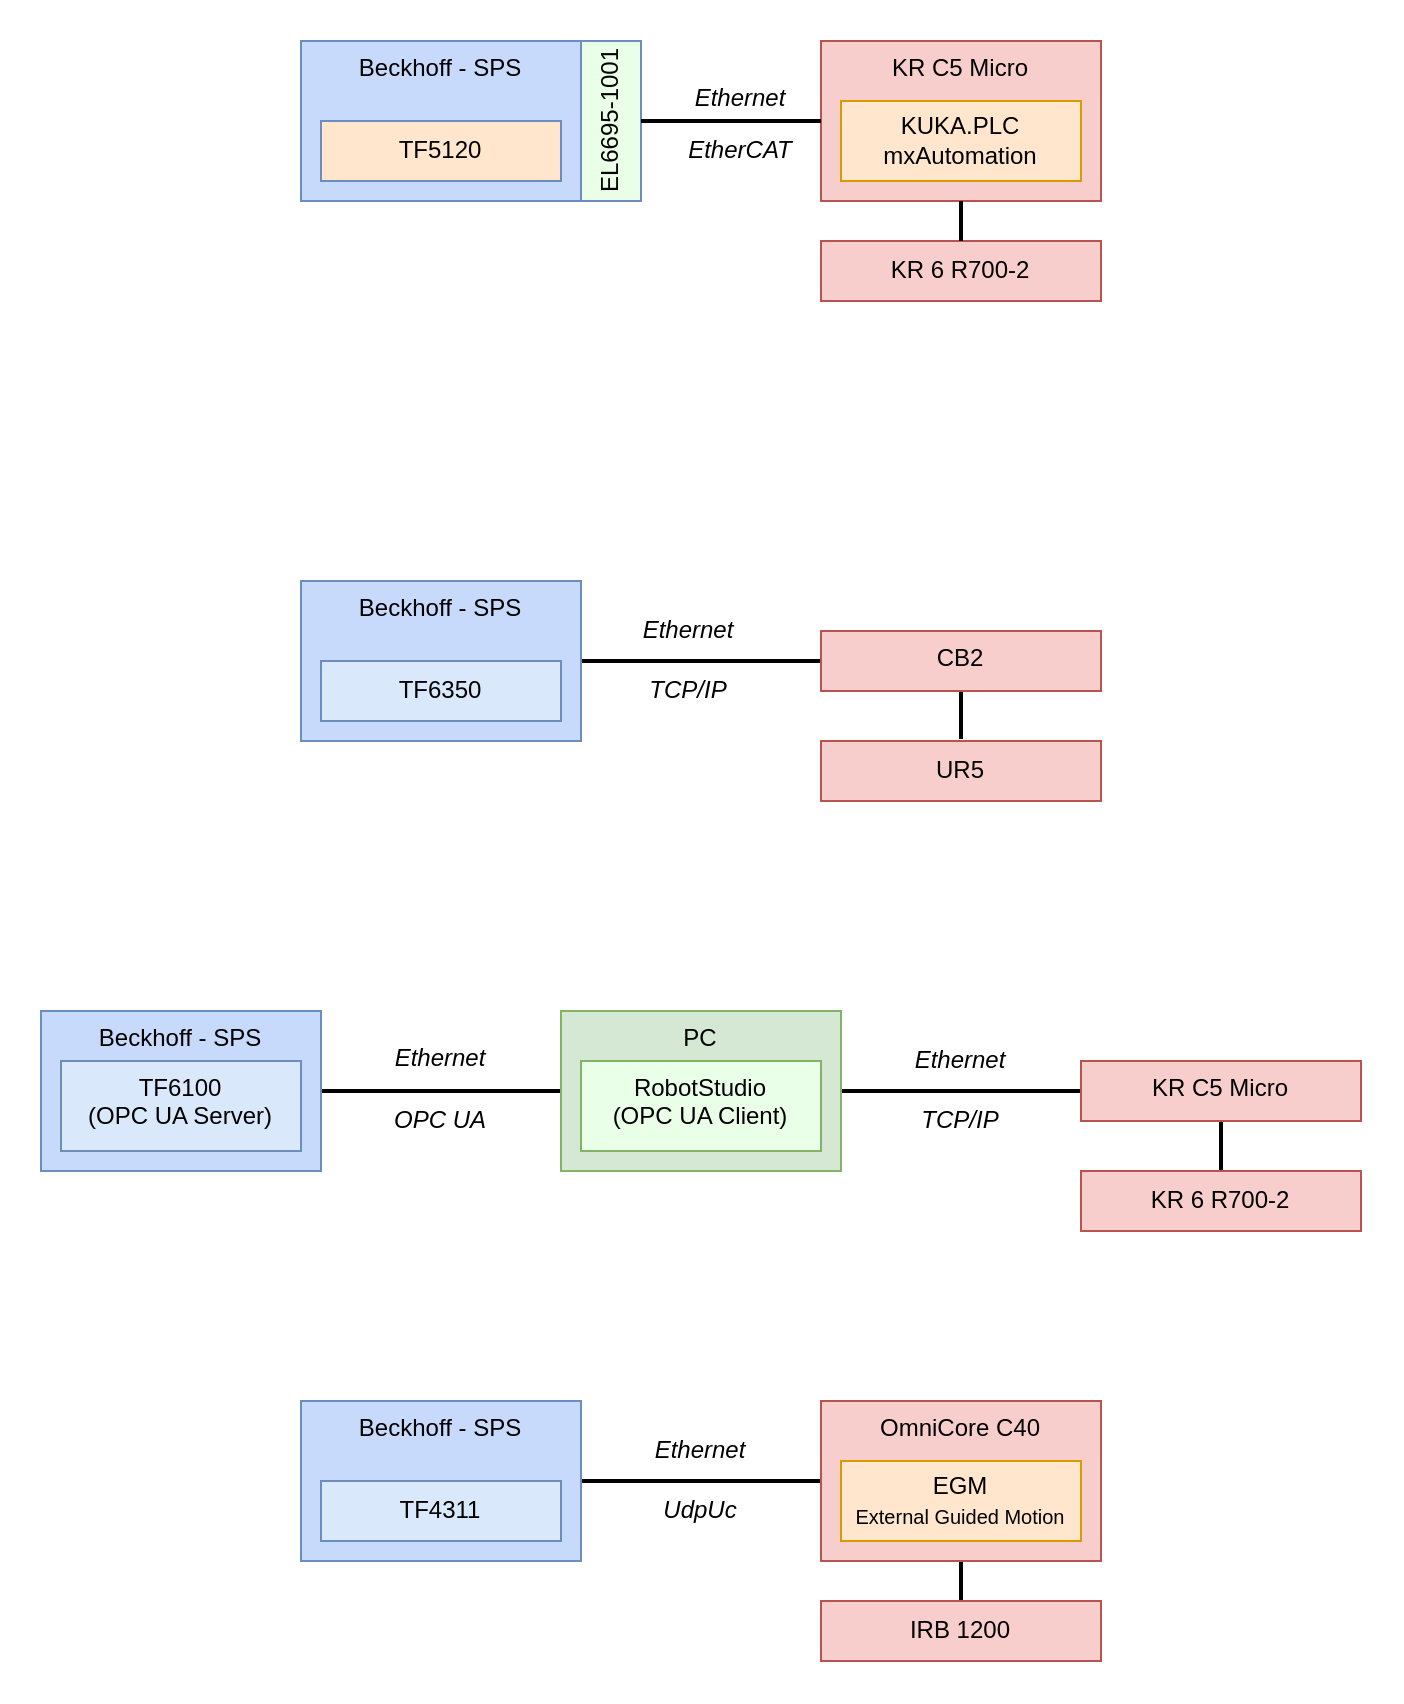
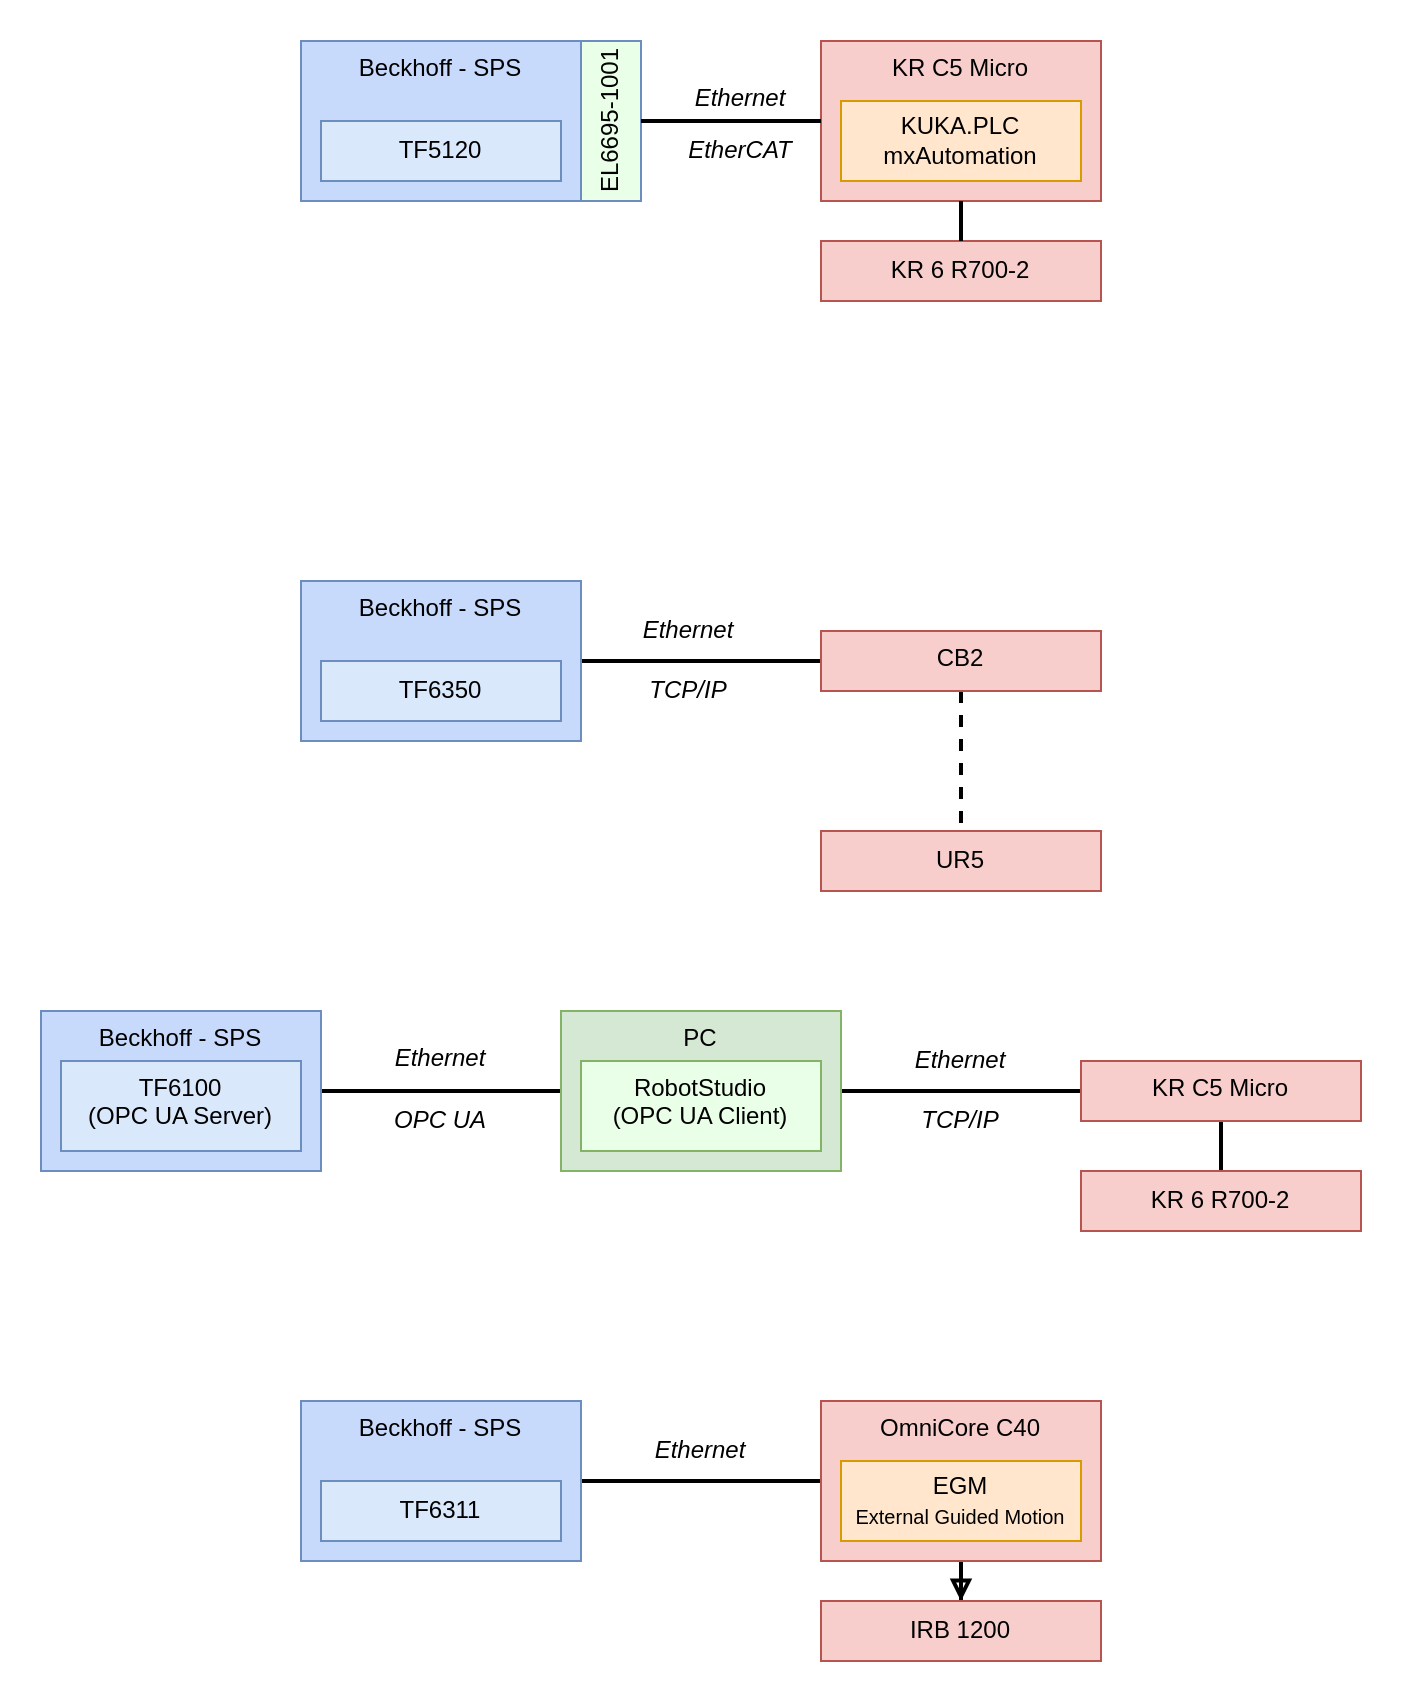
  <mxCell id="0" />
  <mxCell id="1" parent="0" />
  <mxCell id="2" value="Beckhoff - SPS" style="rounded=0;whiteSpace=wrap;html=1;verticalAlign=top;fillColor=#C7DAFC;strokeColor=#6c8ebf;" parent="1" vertex="1"><mxGeometry x="150" y="20" width="140" height="80" as="geometry" /></mxCell>
- <mxCell id="3" value="TF5120" style="rounded=0;whiteSpace=wrap;html=1;verticalAlign=middle;fillColor=#ffe6cc;strokeColor=#6c8ebf;" parent="1" vertex="1"><mxGeometry x="160" y="60" width="120" height="30" as="geometry" /></mxCell>
+ <mxCell id="3" value="TF5120" style="rounded=0;whiteSpace=wrap;html=1;verticalAlign=middle;fillColor=#dae8fc;strokeColor=#6c8ebf;" parent="1" vertex="1"><mxGeometry x="160" y="60" width="120" height="30" as="geometry" /></mxCell>
  <mxCell id="4" value="EL6695-1001" style="rounded=0;whiteSpace=wrap;html=1;verticalAlign=middle;fillColor=#eaffe8;strokeColor=#6c8ebf;horizontal=0;" parent="1" vertex="1"><mxGeometry x="290" y="20" width="30" height="80" as="geometry" /></mxCell>
  <mxCell id="5" value="KR C5 Micro" style="rounded=0;whiteSpace=wrap;html=1;verticalAlign=top;fillColor=#f8cecc;strokeColor=#b85450;" parent="1" vertex="1"><mxGeometry x="410" y="20" width="140" height="80" as="geometry" /></mxCell>
  <mxCell id="6" value="KUKA.PLC&lt;div&gt;mxAutomation&lt;/div&gt;" style="rounded=0;whiteSpace=wrap;html=1;verticalAlign=middle;fillColor=#ffe6cc;strokeColor=#d79b00;" parent="1" vertex="1"><mxGeometry x="420" y="50" width="120" height="40" as="geometry" /></mxCell>
  <mxCell id="7" value="KR 6 R700-2" style="rounded=0;whiteSpace=wrap;html=1;verticalAlign=middle;fillColor=#f8cecc;strokeColor=#b85450;" parent="1" vertex="1"><mxGeometry x="410" y="120" width="140" height="30" as="geometry" /></mxCell>
  <mxCell id="8" value="" style="endArrow=none;html=1;rounded=0;entryX=1;entryY=0.5;entryDx=0;entryDy=0;strokeWidth=2;exitX=0;exitY=0.5;exitDx=0;exitDy=0;" parent="1" source="5" target="4" edge="1"><mxGeometry width="50" height="50" relative="1" as="geometry"><mxPoint x="350" y="60" as="sourcePoint" /><mxPoint x="330" y="250" as="targetPoint" /></mxGeometry></mxCell>
  <mxCell id="9" value="" style="endArrow=none;html=1;rounded=0;entryX=0.5;entryY=0;entryDx=0;entryDy=0;strokeWidth=2;exitX=0.5;exitY=1;exitDx=0;exitDy=0;" parent="1" source="5" target="7" edge="1"><mxGeometry width="50" height="50" relative="1" as="geometry"><mxPoint x="620" y="70" as="sourcePoint" /><mxPoint x="560" y="70" as="targetPoint" /></mxGeometry></mxCell>
  <mxCell id="10" value="Ethernet" style="text;html=1;align=center;verticalAlign=middle;whiteSpace=wrap;rounded=0;fontStyle=2" parent="1" vertex="1"><mxGeometry x="340" y="34" width="60" height="30" as="geometry" /></mxCell>
  <mxCell id="11" style="edgeStyle=orthogonalEdgeStyle;rounded=0;orthogonalLoop=1;jettySize=auto;html=1;exitX=1;exitY=0.5;exitDx=0;exitDy=0;endArrow=none;endFill=0;strokeWidth=2;" parent="1" source="12" target="15" edge="1"><mxGeometry relative="1" as="geometry" /></mxCell>
  <mxCell id="12" value="Beckhoff - SPS" style="rounded=0;whiteSpace=wrap;html=1;verticalAlign=top;fillColor=#C7DAFC;strokeColor=#6c8ebf;" parent="1" vertex="1"><mxGeometry x="150" y="290" width="140" height="80" as="geometry" /></mxCell>
  <mxCell id="13" value="TF6350" style="rounded=0;whiteSpace=wrap;html=1;verticalAlign=middle;fillColor=#dae8fc;strokeColor=#6c8ebf;" parent="1" vertex="1"><mxGeometry x="160" y="330" width="120" height="30" as="geometry" /></mxCell>
  <mxCell id="14" style="edgeStyle=orthogonalEdgeStyle;rounded=0;orthogonalLoop=1;jettySize=auto;html=1;endArrow=none;endFill=0;strokeWidth=2;dashed=1;" parent="1" source="15" target="16" edge="1"><mxGeometry relative="1" as="geometry" /></mxCell>
  <mxCell id="15" value="CB2" style="rounded=0;whiteSpace=wrap;html=1;verticalAlign=top;fillColor=#f8cecc;strokeColor=#b85450;" parent="1" vertex="1"><mxGeometry x="410" y="315" width="140" height="30" as="geometry" /></mxCell>
- <mxCell id="16" value="UR5" style="rounded=0;whiteSpace=wrap;html=1;verticalAlign=middle;fillColor=#f8cecc;strokeColor=#b85450;" parent="1" vertex="1"><mxGeometry x="410" y="370" width="140" height="30" as="geometry" /></mxCell>
+ <mxCell id="16" value="UR5" style="rounded=0;whiteSpace=wrap;html=1;verticalAlign=middle;fillColor=#f8cecc;strokeColor=#b85450;" parent="1" vertex="1"><mxGeometry x="410" y="415" width="140" height="30" as="geometry" /></mxCell>
  <mxCell id="17" value="Ethernet" style="text;html=1;align=center;verticalAlign=middle;whiteSpace=wrap;rounded=0;fontStyle=2" parent="1" vertex="1"><mxGeometry x="313.5" y="300" width="60" height="30" as="geometry" /></mxCell>
  <mxCell id="18" value="TCP/IP" style="text;html=1;align=center;verticalAlign=middle;whiteSpace=wrap;rounded=0;fontStyle=2" parent="1" vertex="1"><mxGeometry x="313.5" y="330" width="60" height="30" as="geometry" /></mxCell>
  <mxCell id="19" style="edgeStyle=orthogonalEdgeStyle;rounded=0;orthogonalLoop=1;jettySize=auto;html=1;exitX=1;exitY=0.5;exitDx=0;exitDy=0;entryX=0;entryY=0.5;entryDx=0;entryDy=0;endArrow=none;endFill=0;strokeWidth=2;" parent="1" source="20" target="23" edge="1"><mxGeometry relative="1" as="geometry" /></mxCell>
  <mxCell id="20" value="Beckhoff - SPS" style="rounded=0;whiteSpace=wrap;html=1;verticalAlign=top;fillColor=#C7DAFC;strokeColor=#6c8ebf;" parent="1" vertex="1"><mxGeometry x="20" y="505" width="140" height="80" as="geometry" /></mxCell>
  <mxCell id="21" value="TF6100&lt;div&gt;(OPC UA Server)&lt;/div&gt;" style="rounded=0;whiteSpace=wrap;html=1;verticalAlign=top;fillColor=#dae8fc;strokeColor=#6c8ebf;" parent="1" vertex="1"><mxGeometry x="30" y="530" width="120" height="45" as="geometry" /></mxCell>
  <mxCell id="22" style="edgeStyle=orthogonalEdgeStyle;rounded=0;orthogonalLoop=1;jettySize=auto;html=1;entryX=0;entryY=0.5;entryDx=0;entryDy=0;endArrow=none;endFill=0;strokeWidth=2;" parent="1" source="23" target="26" edge="1"><mxGeometry relative="1" as="geometry" /></mxCell>
  <mxCell id="23" value="PC" style="rounded=0;whiteSpace=wrap;html=1;verticalAlign=top;fillColor=#d5e8d4;strokeColor=#82b366;" parent="1" vertex="1"><mxGeometry x="280" y="505" width="140" height="80" as="geometry" /></mxCell>
  <mxCell id="24" value="RobotStudio&lt;div&gt;(OPC UA Client)&lt;/div&gt;" style="rounded=0;whiteSpace=wrap;html=1;verticalAlign=top;fillColor=#EAFFE8;strokeColor=#82b366;" parent="1" vertex="1"><mxGeometry x="290" y="530" width="120" height="45" as="geometry" /></mxCell>
  <mxCell id="25" style="edgeStyle=orthogonalEdgeStyle;rounded=0;orthogonalLoop=1;jettySize=auto;html=1;endArrow=none;endFill=0;strokeWidth=2;" parent="1" source="26" target="27" edge="1"><mxGeometry relative="1" as="geometry" /></mxCell>
  <mxCell id="26" value="KR C5 Micro" style="rounded=0;whiteSpace=wrap;html=1;verticalAlign=top;fillColor=#f8cecc;strokeColor=#b85450;" parent="1" vertex="1"><mxGeometry x="540" y="530" width="140" height="30" as="geometry" /></mxCell>
  <mxCell id="27" value="KR 6 R700-2" style="rounded=0;whiteSpace=wrap;html=1;verticalAlign=middle;fillColor=#f8cecc;strokeColor=#b85450;" parent="1" vertex="1"><mxGeometry x="540" y="585" width="140" height="30" as="geometry" /></mxCell>
  <mxCell id="28" value="Ethernet" style="text;html=1;align=center;verticalAlign=middle;whiteSpace=wrap;rounded=0;fontStyle=2" parent="1" vertex="1"><mxGeometry x="190" y="514" width="60" height="30" as="geometry" /></mxCell>
  <mxCell id="29" value="OPC UA" style="text;html=1;align=center;verticalAlign=middle;whiteSpace=wrap;rounded=0;fontStyle=2" parent="1" vertex="1"><mxGeometry x="190" y="545" width="60" height="30" as="geometry" /></mxCell>
  <mxCell id="30" value="Ethernet" style="text;html=1;align=center;verticalAlign=middle;whiteSpace=wrap;rounded=0;fontStyle=2" parent="1" vertex="1"><mxGeometry x="450" y="515" width="60" height="30" as="geometry" /></mxCell>
  <mxCell id="31" value="TCP/IP" style="text;html=1;align=center;verticalAlign=middle;whiteSpace=wrap;rounded=0;fontStyle=2" parent="1" vertex="1"><mxGeometry x="450" y="545" width="60" height="30" as="geometry" /></mxCell>
  <mxCell id="32" style="edgeStyle=orthogonalEdgeStyle;rounded=0;orthogonalLoop=1;jettySize=auto;html=1;entryX=0;entryY=0.5;entryDx=0;entryDy=0;endArrow=none;endFill=0;strokeWidth=2;" parent="1" source="33" target="36" edge="1"><mxGeometry relative="1" as="geometry" /></mxCell>
  <mxCell id="33" value="Beckhoff - SPS" style="rounded=0;whiteSpace=wrap;html=1;verticalAlign=top;fillColor=#C7DAFC;strokeColor=#6c8ebf;" parent="1" vertex="1"><mxGeometry x="150" y="700" width="140" height="80" as="geometry" /></mxCell>
- <mxCell id="34" value="TF4311" style="rounded=0;whiteSpace=wrap;html=1;verticalAlign=middle;fillColor=#dae8fc;strokeColor=#6c8ebf;" parent="1" vertex="1"><mxGeometry x="160" y="740" width="120" height="30" as="geometry" /></mxCell>
- <mxCell id="35" style="edgeStyle=orthogonalEdgeStyle;rounded=0;orthogonalLoop=1;jettySize=auto;html=1;exitX=0.5;exitY=1;exitDx=0;exitDy=0;endArrow=none;endFill=0;strokeWidth=2;" parent="1" source="36" target="40" edge="1"><mxGeometry relative="1" as="geometry" /></mxCell>
+ <mxCell id="34" value="TF6311" style="rounded=0;whiteSpace=wrap;html=1;verticalAlign=middle;fillColor=#dae8fc;strokeColor=#6c8ebf;" parent="1" vertex="1"><mxGeometry x="160" y="740" width="120" height="30" as="geometry" /></mxCell>
+ <mxCell id="35" style="edgeStyle=orthogonalEdgeStyle;rounded=0;orthogonalLoop=1;jettySize=auto;html=1;exitX=0.5;exitY=1;exitDx=0;exitDy=0;endArrow=block;endFill=0;strokeWidth=2;" parent="1" source="36" target="40" edge="1"><mxGeometry relative="1" as="geometry" /></mxCell>
  <mxCell id="36" value="OmniCore C40" style="rounded=0;whiteSpace=wrap;html=1;verticalAlign=top;fillColor=#f8cecc;strokeColor=#b85450;" parent="1" vertex="1"><mxGeometry x="410" y="700" width="140" height="80" as="geometry" /></mxCell>
  <mxCell id="37" value="EGM&lt;div&gt;&lt;span style=&quot;background-color: initial;&quot;&gt;&lt;font style=&quot;font-size: 10px;&quot;&gt;External Guided Motion&lt;/font&gt;&lt;/span&gt;&lt;/div&gt;" style="rounded=0;whiteSpace=wrap;html=1;verticalAlign=middle;fillColor=#ffe6cc;strokeColor=#d79b00;" parent="1" vertex="1"><mxGeometry x="420" y="730" width="120" height="40" as="geometry" /></mxCell>
  <mxCell id="38" value="Ethernet" style="text;html=1;align=center;verticalAlign=middle;whiteSpace=wrap;rounded=0;fontStyle=2" parent="1" vertex="1"><mxGeometry x="320" y="710" width="60" height="30" as="geometry" /></mxCell>
- <mxCell id="39" value="UdpUc" style="text;html=1;align=center;verticalAlign=middle;whiteSpace=wrap;rounded=0;fontStyle=2" parent="1" vertex="1"><mxGeometry x="320" y="740" width="60" height="30" as="geometry" /></mxCell>
  <mxCell id="40" value="IRB 1200" style="rounded=0;whiteSpace=wrap;html=1;verticalAlign=middle;fillColor=#f8cecc;strokeColor=#b85450;" parent="1" vertex="1"><mxGeometry x="410" y="800" width="140" height="30" as="geometry" /></mxCell>
  <mxCell id="41" value="EtherCAT" style="text;html=1;align=center;verticalAlign=middle;whiteSpace=wrap;rounded=0;fontStyle=2" vertex="1" parent="1"><mxGeometry x="340" y="60" width="60" height="30" as="geometry" /></mxCell>
